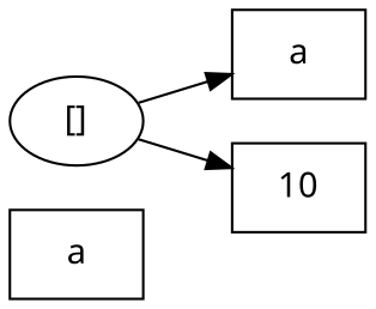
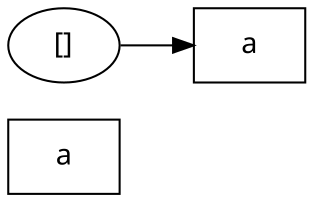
  digraph {
    rankdir=LR
    node [fontname=Verdana shape=box]
    n1 [height=0.5 label=a width=0.75]
    n2 [height=0.5 label="[]" shape=ellipse width=0.75]
    n3 [height=0.5 label=a width=0.75]
-   n4 [height=0.5 label=10 width=0.75]
    subgraph sub_1 {
      n1
    }
    subgraph sub_2 {
      n2
      n3
-     n4
    }
    n2 -> n3
-   n2 -> n4
  }
